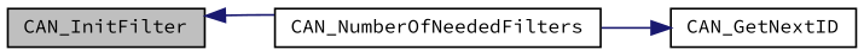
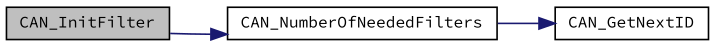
  digraph {
    fontname="Source Code Pro"
    rankdir=LR
    node [color=black fillcolor=white fontname="Source Code Pro" fontsize=10 shape=record style=filled]
    edge [color=midnightblue fontname="Source Code Pro" fontsize=10 labelfontname=Helvetica labelfontsize=10 style=solid]
    n1 [fillcolor=grey75 fontcolor=black height=0.2 label=CAN_InitFilter width=0.4]
    n2 [height=0.2 label=CAN_NumberOfNeededFilters width=0.4]
    n3 [height=0.2 label=CAN_GetNextID width=0.4]
-   n2 -> n1
+   n1 -> n2
    n2 -> n3
  }
